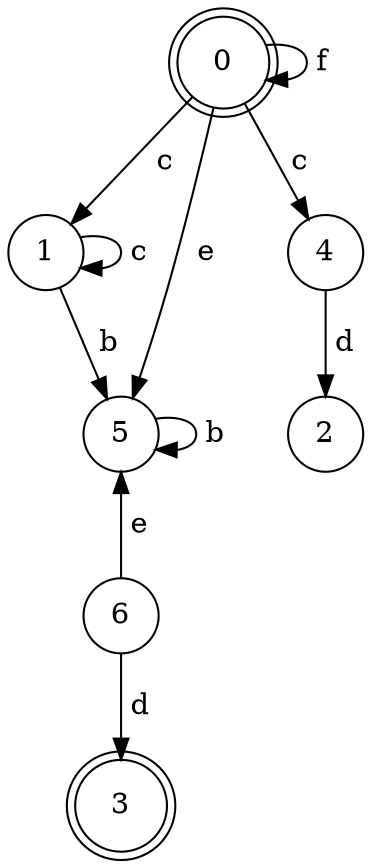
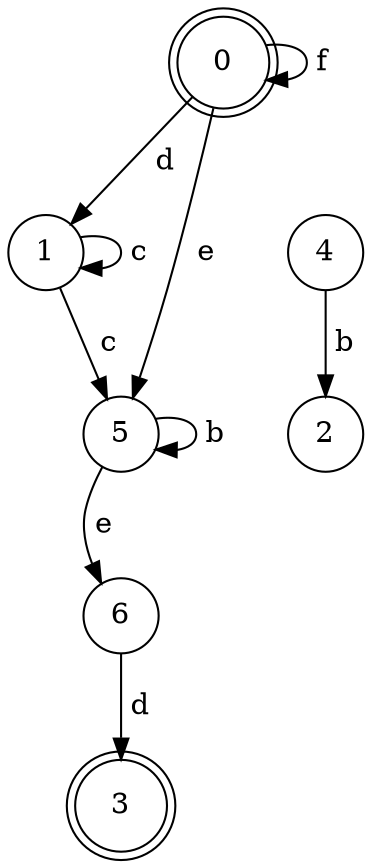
  digraph {
    compound=true
    style="rounded,filled"
    node [fillcolor=white shape=circle style=filled]
    n1 [label=0 shape=doublecircle]
    n2 [label=1]
    n3 [label=4]
    n4 [label=5]
    n5 [label=2]
    n6 [label=6]
    n7 [label=3 shape=doublecircle]
    n1 -> n1 [label=" f"]
-   n1 -> n2 [label=" c"]
-   n1 -> n3 [label=" c"]
+   n1 -> n2 [label=" d"]
    n1 -> n4 [label=" e"]
    n2 -> n2 [label=" c"]
-   n2 -> n4 [label=" b"]
-   n3 -> n5 [label=" d"]
+   n2 -> n4 [label=" c"]
+   n3 -> n5 [label=" b"]
    n4 -> n4 [label=" b"]
-   n6 -> n4 [label=" e"]
+   n4 -> n6 [label=" e"]
    n6 -> n7 [label=" d"]
  }
